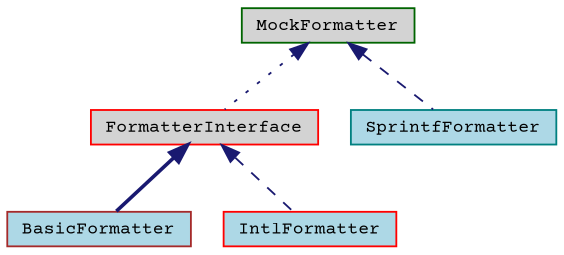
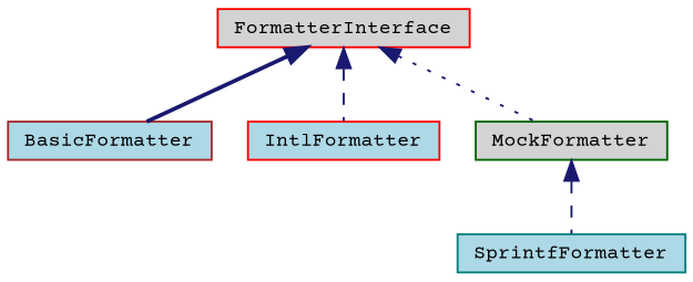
  digraph {
    fontname="Courier Prime"
    node [color=red fillcolor=lightblue fontname="Courier Prime" fontsize=10 shape=record style=filled]
    edge [color=midnightblue dir=back fontname="Courier Prime" fontsize=10 labelfontname=Helvetica labelfontsize=10 style=dashed]
    n1 [fillcolor=lightgrey fontcolor=black height=0.2 label=FormatterInterface width=0.4]
    n2 [color=brown height=0.2 label=BasicFormatter width=0.4]
    n3 [height=0.2 label=IntlFormatter width=0.4]
    n4 [color=darkgreen fillcolor=lightgrey height=0.2 label=MockFormatter width=0.4]
    n5 [color=teal height=0.2 label=SprintfFormatter width=0.4]
    n1 -> n2 [style=bold]
    n1 -> n3
-   n4 -> n1 [style=dotted]
+   n1 -> n4 [style=dotted]
    n4 -> n5
  }
